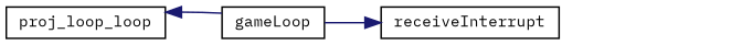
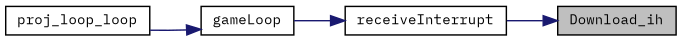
  digraph {
    fontname="IBM Plex Mono"
    rankdir=RL
    node [color=black fillcolor=white fontname="IBM Plex Mono" fontsize=10 shape=record style=filled]
    edge [color=midnightblue dir=back fontname="IBM Plex Mono" fontsize=10 labelfontname=Helvetica labelfontsize=10 style=solid]
+   n1 [fillcolor=grey75 fontcolor=black height=0.2 label=Download_ih width=0.4]
    n2 [height=0.2 label=receiveInterrupt width=0.4]
    n3 [height=0.2 label=gameLoop width=0.4]
    n4 [height=0.2 label=proj_loop_loop width=0.4]
+   n1 -> n2
    n2 -> n3
-   n4 -> n3
+   n3 -> n4
  }
